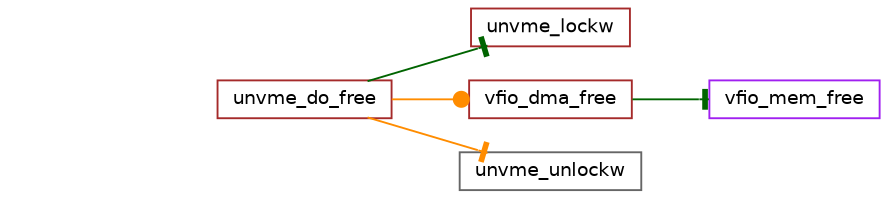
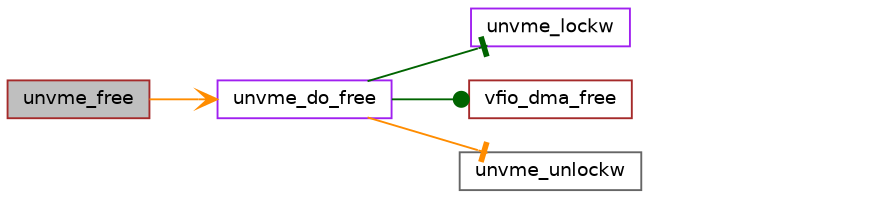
  digraph {
    rankdir=LR
    node [color=brown fillcolor=white fontname=Helvetica fontsize=10 shape=record style=filled]
    edge [arrowhead=tee color=darkorange fontname=Helvetica fontsize=10 labelfontname=Helvetica labelfontsize=10 style=solid]
-   n2 [height=0.2 label=unvme_do_free width=0.4]
-   n3 [height=0.2 label=unvme_lockw width=0.4]
+   n1 [fillcolor=grey75 fontcolor=black height=0.2 label=unvme_free width=0.4]
+   n2 [color=purple height=0.2 label=unvme_do_free width=0.4]
+   n3 [color=purple height=0.2 label=unvme_lockw width=0.4]
    n4 [height=0.2 label=vfio_dma_free width=0.4]
    n5 [color=gray40 height=0.2 label=unvme_unlockw width=0.4]
-   n6 [color=purple height=0.2 label=vfio_mem_free width=0.4]
+   n1 -> n2 [arrowhead=vee]
    n2 -> n3 [color=darkgreen]
-   n2 -> n4 [arrowhead=dot]
+   n2 -> n4 [arrowhead=dot color=darkgreen]
    n2 -> n5
-   n4 -> n6 [color=darkgreen]
  }
